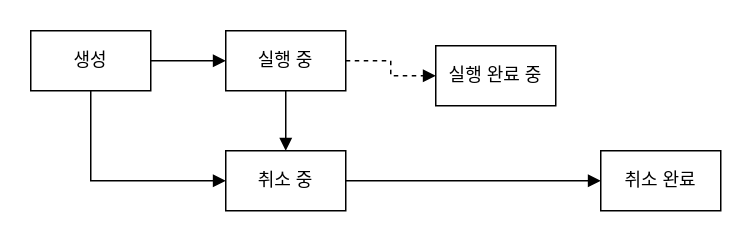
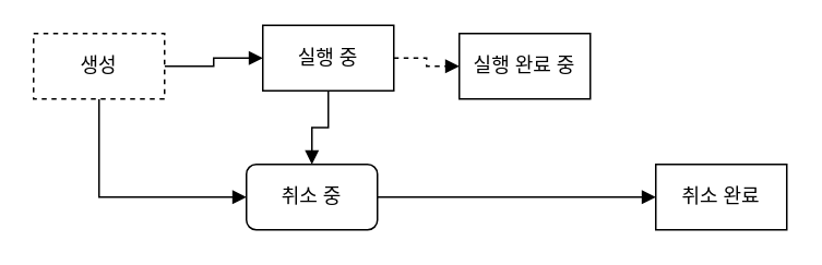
  <mxCell id="0" />
  <mxCell id="1" parent="0" />
- <mxCell id="2" value="실행 완료 중" style="rounded=0;whiteSpace=wrap;html=1;" vertex="1" parent="1"><mxGeometry x="290" y="30" width="80" height="40" as="geometry" /></mxCell>
+ <mxCell id="2" value="실행 완료 중" style="rounded=0;whiteSpace=wrap;html=1;" vertex="1" parent="1"><mxGeometry x="280" y="20" width="80" height="40" as="geometry" /></mxCell>
  <mxCell id="3" style="edgeStyle=orthogonalEdgeStyle;rounded=0;orthogonalLoop=1;jettySize=auto;html=1;entryX=0;entryY=0.5;entryDx=0;entryDy=0;endArrow=block;endFill=1;" edge="1" parent="1" source="5" target="8"><mxGeometry relative="1" as="geometry" /></mxCell>
  <mxCell id="4" style="edgeStyle=orthogonalEdgeStyle;rounded=0;orthogonalLoop=1;jettySize=auto;html=1;entryX=0;entryY=0.5;entryDx=0;entryDy=0;endArrow=block;endFill=1;" edge="1" parent="1" source="5" target="10"><mxGeometry relative="1" as="geometry"><Array as="points"><mxPoint x="60" y="120" /></Array></mxGeometry></mxCell>
- <mxCell id="5" value="생성" style="rounded=0;whiteSpace=wrap;html=1;" vertex="1" parent="1"><mxGeometry x="20" y="20" width="80" height="40" as="geometry" /></mxCell>
+ <mxCell id="5" value="생성" style="rounded=0;whiteSpace=wrap;html=1;dashed=1;" vertex="1" parent="1"><mxGeometry x="20" y="20" width="80" height="40" as="geometry" /></mxCell>
  <mxCell id="6" style="edgeStyle=orthogonalEdgeStyle;rounded=0;orthogonalLoop=1;jettySize=auto;html=1;entryX=0;entryY=0.5;entryDx=0;entryDy=0;endArrow=block;endFill=1;dashed=1;" edge="1" parent="1" source="8" target="2"><mxGeometry relative="1" as="geometry" /></mxCell>
  <mxCell id="7" style="edgeStyle=orthogonalEdgeStyle;rounded=0;orthogonalLoop=1;jettySize=auto;html=1;entryX=0.5;entryY=0;entryDx=0;entryDy=0;endArrow=block;endFill=1;" edge="1" parent="1" source="8" target="10"><mxGeometry relative="1" as="geometry" /></mxCell>
- <mxCell id="8" value="실행 중" style="rounded=0;whiteSpace=wrap;html=1;" vertex="1" parent="1"><mxGeometry x="150" y="20" width="80" height="40" as="geometry" /></mxCell>
+ <mxCell id="8" value="실행 중" style="rounded=0;whiteSpace=wrap;html=1;" vertex="1" parent="1"><mxGeometry x="160" y="15" width="80" height="40" as="geometry" /></mxCell>
  <mxCell id="9" style="edgeStyle=orthogonalEdgeStyle;rounded=0;orthogonalLoop=1;jettySize=auto;html=1;entryX=0;entryY=0.5;entryDx=0;entryDy=0;endArrow=block;endFill=1;" edge="1" parent="1" source="10" target="11"><mxGeometry relative="1" as="geometry" /></mxCell>
- <mxCell id="10" value="취소 중" style="rounded=0;whiteSpace=wrap;html=1;" vertex="1" parent="1"><mxGeometry x="150" y="100" width="80" height="40" as="geometry" /></mxCell>
+ <mxCell id="10" value="취소 중" style="whiteSpace=wrap;html=1;rounded=1;" vertex="1" parent="1"><mxGeometry x="150" y="100" width="80" height="40" as="geometry" /></mxCell>
  <mxCell id="11" value="취소 완료" style="rounded=0;whiteSpace=wrap;html=1;" vertex="1" parent="1"><mxGeometry x="400" y="100" width="80" height="40" as="geometry" /></mxCell>
